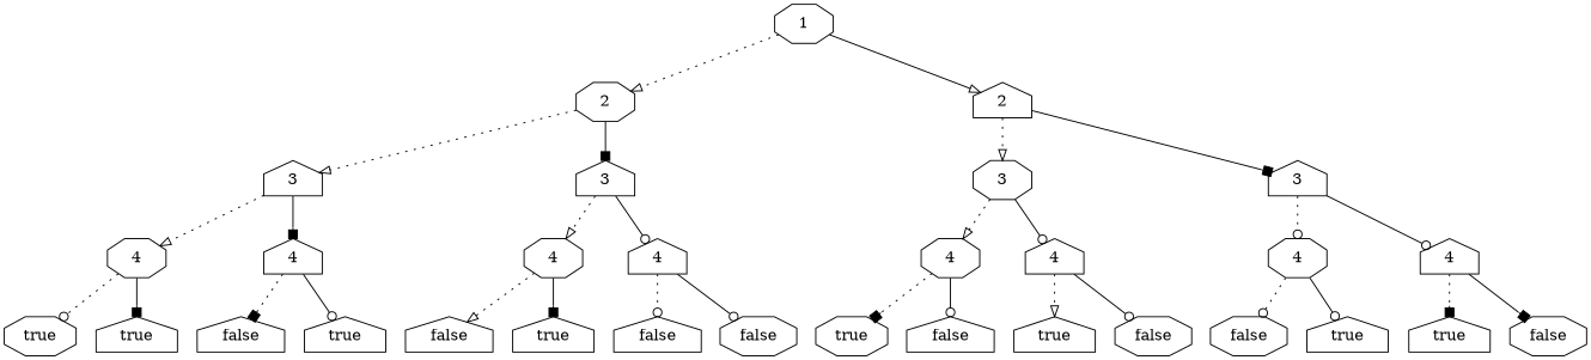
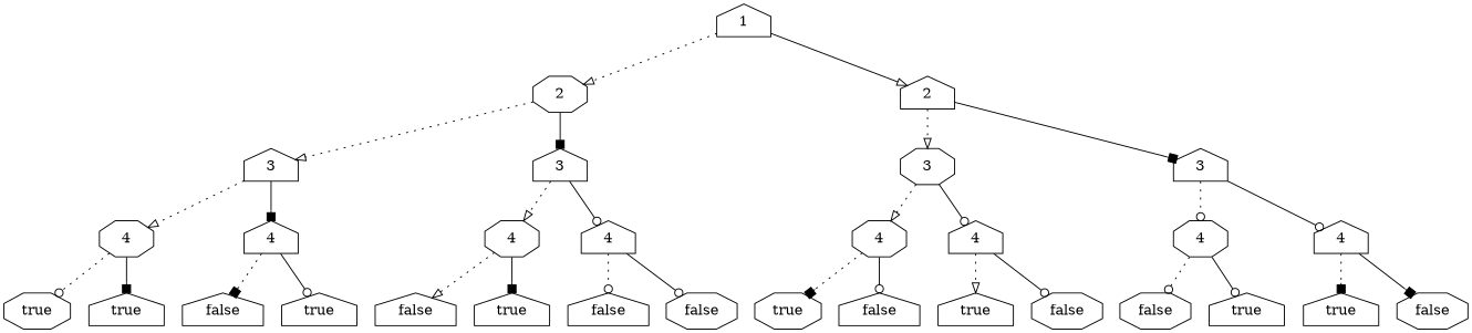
  digraph {
    node [shape=house]
    edge [style=dotted arrowhead=odot]
-   n1 [label=1 shape=octagon]
+   n1 [label=1]
    n2 [label=2 shape=octagon]
    n3 [label=2]
    n4 [label=3]
    n5 [label=3]
    n6 [label=4 shape=octagon]
    n7 [label=4]
    n8 [label=true shape=octagon]
    n9 [label=true]
    n10 [label=false]
    n11 [label=true]
    n12 [label=4 shape=octagon]
    n13 [label=4]
    n14 [label=false]
    n15 [label=true]
    n16 [label=false]
    n17 [label=false shape=octagon]
    n18 [label=3 shape=octagon]
    n19 [label=3]
    n20 [label=4 shape=octagon]
    n21 [label=4]
    n22 [label=true shape=octagon]
    n23 [label=false]
    n24 [label=true]
    n25 [label=false shape=octagon]
    n26 [label=4 shape=octagon]
    n27 [label=4]
    n28 [label=false shape=octagon]
    n29 [label=true]
    n30 [label=true]
    n31 [label=false shape=octagon]
    n1 -> n2 [arrowhead=onormal]
    n1 -> n3 [style=solid arrowhead=onormal]
    n2 -> n4 [arrowhead=onormal]
    n2 -> n5 [style=solid arrowhead=box]
    n3 -> n18 [arrowhead=onormal]
    n3 -> n19 [style=solid arrowhead=box]
    n4 -> n6 [arrowhead=onormal]
    n4 -> n7 [style=solid arrowhead=box]
    n5 -> n12 [arrowhead=onormal]
    n5 -> n13 [style=solid]
    n6 -> n8
    n6 -> n9 [style=solid arrowhead=box]
    n7 -> n10 [arrowhead=box]
    n7 -> n11 [style=solid]
    n12 -> n14 [arrowhead=onormal]
    n12 -> n15 [style=solid arrowhead=box]
    n13 -> n16
    n13 -> n17 [style=solid]
    n18 -> n20 [arrowhead=onormal]
    n18 -> n21 [style=solid]
    n19 -> n26
    n19 -> n27 [style=solid]
    n20 -> n22 [arrowhead=box]
    n20 -> n23 [style=solid]
    n21 -> n24 [arrowhead=onormal]
    n21 -> n25 [style=solid]
    n26 -> n28
    n26 -> n29 [style=solid]
    n27 -> n30 [arrowhead=box]
    n27 -> n31 [style=solid arrowhead=box]
  }
